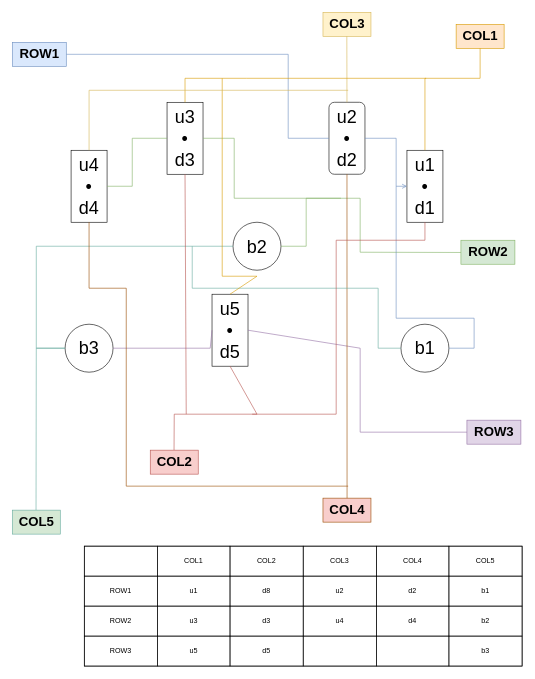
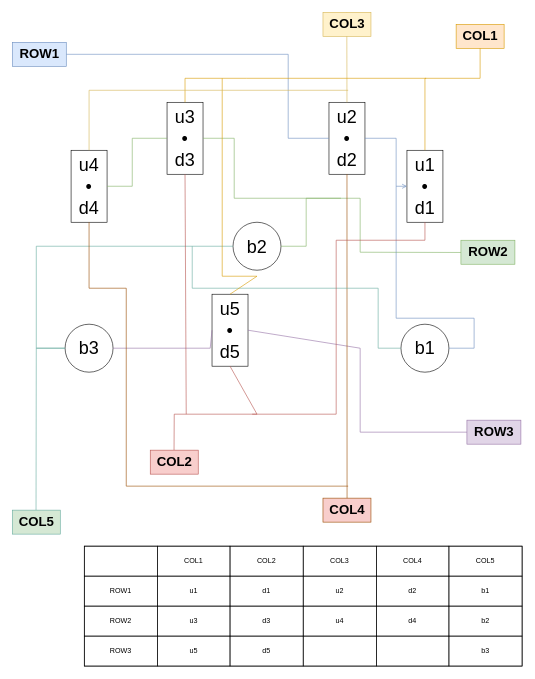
  <mxCell id="0" />
  <mxCell id="1" parent="0" />
  <mxCell id="2" value="u4&lt;br&gt;•&lt;br style=&quot;font-size: 30px;&quot;&gt;d4" style="rounded=0;whiteSpace=wrap;html=1;fontSize=30;" parent="1" vertex="1"><mxGeometry x="118" y="250" width="60" height="120" as="geometry" /></mxCell>
  <mxCell id="3" value="u3&lt;br&gt;•&lt;br style=&quot;font-size: 30px;&quot;&gt;d3" style="rounded=0;whiteSpace=wrap;html=1;fontSize=30;" parent="1" vertex="1"><mxGeometry x="278" y="170" width="60" height="120" as="geometry" /></mxCell>
- <mxCell id="4" value="u2&lt;br&gt;•&lt;br style=&quot;font-size: 30px;&quot;&gt;d2" style="whiteSpace=wrap;html=1;fontSize=30;rounded=1;" parent="1" vertex="1"><mxGeometry x="548" y="170" width="60" height="120" as="geometry" /></mxCell>
+ <mxCell id="4" value="u2&lt;br&gt;•&lt;br style=&quot;font-size: 30px;&quot;&gt;d2" style="rounded=0;whiteSpace=wrap;html=1;fontSize=30;" parent="1" vertex="1"><mxGeometry x="548" y="170" width="60" height="120" as="geometry" /></mxCell>
  <mxCell id="5" value="u1&lt;br&gt;•&lt;br style=&quot;font-size: 30px;&quot;&gt;d1" style="rounded=0;whiteSpace=wrap;html=1;fontSize=30;" parent="1" vertex="1"><mxGeometry x="678" y="250" width="60" height="120" as="geometry" /></mxCell>
  <mxCell id="6" value="u5&lt;br&gt;•&lt;br style=&quot;font-size: 30px;&quot;&gt;d5" style="rounded=0;whiteSpace=wrap;html=1;fontSize=30;" parent="1" vertex="1"><mxGeometry x="353" y="490" width="60" height="120" as="geometry" /></mxCell>
  <mxCell id="7" value="b3" style="ellipse;whiteSpace=wrap;html=1;aspect=fixed;fontSize=30;" parent="1" vertex="1"><mxGeometry x="108" y="540" width="80" height="80" as="geometry" /></mxCell>
  <mxCell id="8" value="b2" style="ellipse;whiteSpace=wrap;html=1;aspect=fixed;fontSize=30;" parent="1" vertex="1"><mxGeometry x="388" y="370" width="80" height="80" as="geometry" /></mxCell>
  <mxCell id="9" value="b1" style="ellipse;whiteSpace=wrap;html=1;aspect=fixed;fontSize=30;" parent="1" vertex="1"><mxGeometry x="668" y="540" width="80" height="80" as="geometry" /></mxCell>
  <mxCell id="10" value="" style="endArrow=open;html=1;rounded=0;entryX=0;entryY=0.5;entryDx=0;entryDy=0;fillColor=#dae8fc;strokeColor=#6c8ebf;exitX=1;exitY=0.5;exitDx=0;exitDy=0;" parent="1" target="5" edge="1" source="4"><mxGeometry width="50" height="50" relative="1" as="geometry"><mxPoint x="608" y="230" as="sourcePoint" /><mxPoint x="738" y="350" as="targetPoint" /><Array as="points"><mxPoint x="660" y="230" /><mxPoint x="660" y="310" /></Array></mxGeometry></mxCell>
  <mxCell id="11" value="" style="endArrow=none;html=1;rounded=0;fillColor=#dae8fc;strokeColor=#6c8ebf;exitX=0;exitY=0.5;exitDx=0;exitDy=0;entryX=1;entryY=0.5;entryDx=0;entryDy=0;entryPerimeter=0;" parent="1" edge="1" target="12" source="4"><mxGeometry width="50" height="50" relative="1" as="geometry"><mxPoint x="730" y="290" as="sourcePoint" /><mxPoint x="760" y="260" as="targetPoint" /><Array as="points"><mxPoint x="480" y="230" /><mxPoint x="480" y="90" /></Array></mxGeometry></mxCell>
  <mxCell id="12" value="ROW1" style="text;html=1;align=center;verticalAlign=middle;resizable=0;points=[];autosize=1;strokeColor=#6c8ebf;fillColor=#dae8fc;fontSize=22;fontStyle=1" parent="1" vertex="1"><mxGeometry y="70" width="90" height="40" as="geometry" x="20" /></mxCell>
  <mxCell id="13" value="" style="endArrow=none;html=1;rounded=0;entryX=0.009;entryY=0.51;entryDx=0;entryDy=0;entryPerimeter=0;fillColor=#d5e8d4;strokeColor=#82b366;exitX=1;exitY=0.5;exitDx=0;exitDy=0;" parent="1" target="14" edge="1" source="3"><mxGeometry width="50" height="50" relative="1" as="geometry"><mxPoint x="700" y="420" as="sourcePoint" /><mxPoint x="750" y="420" as="targetPoint" /><Array as="points"><mxPoint x="390" y="230" /><mxPoint x="390" y="330" /><mxPoint x="600" y="330" /><mxPoint x="600" y="420" /></Array></mxGeometry></mxCell>
  <mxCell id="14" value="ROW2" style="text;html=1;align=center;verticalAlign=middle;resizable=0;points=[];autosize=1;strokeColor=#82b366;fillColor=#d5e8d4;fontSize=22;fontStyle=1" parent="1" vertex="1"><mxGeometry x="768" y="400" width="90" height="40" as="geometry" /></mxCell>
  <mxCell id="15" value="ROW3" style="text;html=1;align=center;verticalAlign=middle;resizable=0;points=[];autosize=1;strokeColor=#9673a6;fillColor=#e1d5e7;fontSize=22;fontStyle=1" parent="1" vertex="1"><mxGeometry x="778" y="700" width="90" height="40" as="geometry" /></mxCell>
  <mxCell id="16" value="" style="endArrow=none;html=1;rounded=0;fillColor=#e1d5e7;strokeColor=#9673a6;exitX=1;exitY=0.5;exitDx=0;exitDy=0;" parent="1" target="15" edge="1" source="6"><mxGeometry width="50" height="50" relative="1" as="geometry"><mxPoint x="710" y="720" as="sourcePoint" /><mxPoint x="660" y="570" as="targetPoint" /><Array as="points"><mxPoint x="600" y="580" /><mxPoint x="600" y="720" /></Array></mxGeometry></mxCell>
  <mxCell id="17" value="" style="endArrow=none;html=1;rounded=0;exitX=0.5;exitY=0.06;exitDx=0;exitDy=0;exitPerimeter=0;fillColor=#ffe6cc;strokeColor=#d79b00;entryX=0.5;entryY=0;entryDx=0;entryDy=0;" parent="1" source="18" edge="1" target="5"><mxGeometry width="50" height="50" relative="1" as="geometry"><mxPoint x="60" y="680" as="sourcePoint" /><mxPoint x="500" y="810" as="targetPoint" /><Array as="points"><mxPoint x="800" y="130" /><mxPoint x="708" y="130" /></Array></mxGeometry></mxCell>
  <mxCell id="18" value="COL1" style="text;html=1;align=center;verticalAlign=middle;resizable=0;points=[];autosize=1;strokeColor=#d79b00;fillColor=#ffe6cc;fontSize=22;fontStyle=1" parent="1" vertex="1"><mxGeometry x="760" y="40" width="80" height="40" as="geometry" /></mxCell>
  <mxCell id="19" value="" style="endArrow=none;html=1;rounded=0;exitX=0.496;exitY=0;exitDx=0;exitDy=0;exitPerimeter=0;fillColor=#f8cecc;strokeColor=#b85450;entryX=0.5;entryY=1;entryDx=0;entryDy=0;" parent="1" source="20" edge="1" target="6"><mxGeometry width="50" height="50" relative="1" as="geometry"><mxPoint x="260" y="930" as="sourcePoint" /><mxPoint x="260" y="530" as="targetPoint" /><Array as="points"><mxPoint x="290" y="690" /><mxPoint x="428" y="690" /></Array></mxGeometry></mxCell>
  <mxCell id="20" value="COL2" style="text;html=1;align=center;verticalAlign=middle;resizable=0;points=[];autosize=1;strokeColor=#b85450;fillColor=#f8cecc;fontSize=22;fontStyle=1" parent="1" vertex="1"><mxGeometry x="250" y="750" width="80" height="40" as="geometry" /></mxCell>
  <mxCell id="21" value="" style="endArrow=none;html=1;rounded=0;exitX=0;exitY=0.5;exitDx=0;exitDy=0;entryX=0.495;entryY=0.007;entryDx=0;entryDy=0;entryPerimeter=0;fillColor=#e1d5e7;strokeColor=#67AB9F;" parent="1" source="7" target="22" edge="1"><mxGeometry width="50" height="50" relative="1" as="geometry"><mxPoint x="595" y="730" as="sourcePoint" /><mxPoint x="597" y="870" as="targetPoint" /><Array as="points"><mxPoint x="60" y="580" /></Array></mxGeometry></mxCell>
  <mxCell id="22" value="COL5" style="text;html=1;align=center;verticalAlign=middle;resizable=0;points=[];autosize=1;strokeColor=#67AB9F;fillColor=#d5e8d4;fontSize=22;fontStyle=1" parent="1" vertex="1"><mxGeometry y="850" width="80" height="40" as="geometry" x="20" /></mxCell>
  <mxCell id="23" value="" style="endArrow=none;html=1;rounded=0;entryX=0.496;entryY=-0.002;entryDx=0;entryDy=0;entryPerimeter=0;fillColor=#fff2cc;strokeColor=#d6b656;exitX=0.5;exitY=0;exitDx=0;exitDy=0;" parent="1" target="24" edge="1" source="4"><mxGeometry width="50" height="50" relative="1" as="geometry"><mxPoint x="568" y="750" as="sourcePoint" /><mxPoint x="568" y="810" as="targetPoint" /></mxGeometry></mxCell>
  <mxCell id="24" value="COL3" style="text;html=1;align=center;verticalAlign=middle;resizable=0;points=[];autosize=1;strokeColor=#d6b656;fillColor=#fff2cc;fontSize=22;fontStyle=1" parent="1" vertex="1"><mxGeometry x="538" y="20" width="80" height="40" as="geometry" /></mxCell>
  <mxCell id="25" value="COL4" style="text;html=1;align=center;verticalAlign=middle;resizable=0;points=[];autosize=1;strokeColor=#994C00;fillColor=#f8cecc;fontSize=22;fontStyle=1;" parent="1" vertex="1"><mxGeometry x="538" y="830" width="80" height="40" as="geometry" /></mxCell>
  <mxCell id="26" value="" style="endArrow=none;html=1;rounded=0;exitX=0.502;exitY=0;exitDx=0;exitDy=0;exitPerimeter=0;fillColor=#f8cecc;strokeColor=#994C00;entryX=0.5;entryY=1;entryDx=0;entryDy=0;" parent="1" source="25" edge="1" target="4"><mxGeometry width="50" height="50" relative="1" as="geometry"><mxPoint x="560" y="890" as="sourcePoint" /><mxPoint x="660" y="750" as="targetPoint" /></mxGeometry></mxCell>
  <mxCell id="27" value="" style="endArrow=none;html=1;rounded=0;exitX=0;exitY=0.5;exitDx=0;exitDy=0;entryX=0;entryY=0.5;entryDx=0;entryDy=0;fillColor=#e1d5e7;strokeColor=#67AB9F;" edge="1" parent="1" source="8" target="7"><mxGeometry width="50" height="50" relative="1" as="geometry"><mxPoint x="138" y="290" as="sourcePoint" /><mxPoint x="90" y="560" as="targetPoint" /><Array as="points"><mxPoint x="60" y="410" /><mxPoint x="60" y="580" /></Array></mxGeometry></mxCell>
  <mxCell id="28" value="" style="endArrow=none;html=1;rounded=0;exitX=0;exitY=0.5;exitDx=0;exitDy=0;fillColor=#e1d5e7;strokeColor=#67AB9F;" edge="1" parent="1" source="9"><mxGeometry width="50" height="50" relative="1" as="geometry"><mxPoint x="128" y="600" as="sourcePoint" /><mxPoint x="320" y="410" as="targetPoint" /><Array as="points"><mxPoint x="630" y="580" /><mxPoint x="630" y="480" /><mxPoint x="320" y="480" /></Array></mxGeometry></mxCell>
  <mxCell id="29" value="" style="endArrow=none;html=1;rounded=0;entryX=1;entryY=0.5;entryDx=0;entryDy=0;fillColor=#dae8fc;strokeColor=#6c8ebf;" edge="1" parent="1" target="9"><mxGeometry width="50" height="50" relative="1" as="geometry"><mxPoint x="660" y="310" as="sourcePoint" /><mxPoint x="688" y="320" as="targetPoint" /><Array as="points"><mxPoint x="660" y="530" /><mxPoint x="790" y="530" /><mxPoint x="790" y="580" /></Array></mxGeometry></mxCell>
  <mxCell id="30" value="" style="endArrow=none;html=1;rounded=0;entryX=0;entryY=0.5;entryDx=0;entryDy=0;fillColor=#d5e8d4;strokeColor=#82b366;exitX=1;exitY=0.5;exitDx=0;exitDy=0;" edge="1" parent="1" source="2" target="3"><mxGeometry width="50" height="50" relative="1" as="geometry"><mxPoint x="348" y="240" as="sourcePoint" /><mxPoint x="779" y="430" as="targetPoint" /><Array as="points"><mxPoint x="220" y="310" /><mxPoint x="220" y="230" /></Array></mxGeometry></mxCell>
  <mxCell id="31" value="" style="endArrow=none;html=1;rounded=0;entryX=0;entryY=0.5;entryDx=0;entryDy=0;fillColor=#d5e8d4;strokeColor=#82b366;exitX=1;exitY=0.5;exitDx=0;exitDy=0;" edge="1" parent="1" source="8"><mxGeometry width="50" height="50" relative="1" as="geometry"><mxPoint x="468" y="410" as="sourcePoint" /><mxPoint x="568" y="330" as="targetPoint" /><Array as="points"><mxPoint x="510" y="410" /><mxPoint x="510" y="330" /></Array></mxGeometry></mxCell>
  <mxCell id="32" value="" style="endArrow=none;html=1;rounded=0;fillColor=#e1d5e7;strokeColor=#9673a6;exitX=1;exitY=0.5;exitDx=0;exitDy=0;entryX=0;entryY=0.5;entryDx=0;entryDy=0;" edge="1" parent="1" source="7" target="6"><mxGeometry width="50" height="50" relative="1" as="geometry"><mxPoint x="468" y="600" as="sourcePoint" /><mxPoint x="788" y="730" as="targetPoint" /><Array as="points"><mxPoint x="350" y="580" /></Array></mxGeometry></mxCell>
  <mxCell id="33" value="" style="endArrow=none;html=1;rounded=0;fillColor=#ffe6cc;strokeColor=#d79b00;entryX=0.5;entryY=0;entryDx=0;entryDy=0;" edge="1" parent="1" target="3"><mxGeometry width="50" height="50" relative="1" as="geometry"><mxPoint x="710" y="130" as="sourcePoint" /><mxPoint x="306" y="170" as="targetPoint" /><Array as="points"><mxPoint x="410" y="130" /><mxPoint x="308" y="130" /></Array></mxGeometry></mxCell>
  <mxCell id="34" value="" style="endArrow=none;html=1;rounded=0;fillColor=#ffe6cc;strokeColor=#d79b00;entryX=0.5;entryY=0;entryDx=0;entryDy=0;" edge="1" parent="1" target="6"><mxGeometry width="50" height="50" relative="1" as="geometry"><mxPoint x="370" y="130" as="sourcePoint" /><mxPoint x="318" y="180" as="targetPoint" /><Array as="points"><mxPoint x="370" y="460" /><mxPoint x="428" y="460" /></Array></mxGeometry></mxCell>
  <mxCell id="35" value="" style="endArrow=none;html=1;rounded=0;fillColor=#f8cecc;strokeColor=#b85450;entryX=0.5;entryY=1;entryDx=0;entryDy=0;" edge="1" parent="1" target="3"><mxGeometry width="50" height="50" relative="1" as="geometry"><mxPoint x="310" y="690" as="sourcePoint" /><mxPoint x="468" y="580" as="targetPoint" /><Array as="points" /></mxGeometry></mxCell>
  <mxCell id="36" value="" style="endArrow=none;html=1;rounded=0;fillColor=#f8cecc;strokeColor=#b85450;entryX=0.5;entryY=1;entryDx=0;entryDy=0;" edge="1" parent="1" target="5"><mxGeometry width="50" height="50" relative="1" as="geometry"><mxPoint x="420" y="690" as="sourcePoint" /><mxPoint x="568" y="580" as="targetPoint" /><Array as="points"><mxPoint x="560" y="690" /><mxPoint x="560" y="400" /><mxPoint x="708" y="400" /></Array></mxGeometry></mxCell>
  <mxCell id="37" value="" style="endArrow=none;html=1;rounded=0;fillColor=#fff2cc;strokeColor=#d6b656;exitX=0.5;exitY=0;exitDx=0;exitDy=0;" edge="1" parent="1" source="2"><mxGeometry width="50" height="50" relative="1" as="geometry"><mxPoint x="588" y="180" as="sourcePoint" /><mxPoint x="580" y="150" as="targetPoint" /><Array as="points"><mxPoint x="148" y="150" /></Array></mxGeometry></mxCell>
  <mxCell id="38" value="" style="endArrow=none;html=1;rounded=0;exitX=0.5;exitY=1;exitDx=0;exitDy=0;fillColor=#f8cecc;strokeColor=#994C00;" edge="1" parent="1" source="2"><mxGeometry width="50" height="50" relative="1" as="geometry"><mxPoint x="588" y="840" as="sourcePoint" /><mxPoint x="580" y="810" as="targetPoint" /><Array as="points"><mxPoint x="148" y="480" /><mxPoint x="210" y="480" /><mxPoint x="210" y="810" /></Array></mxGeometry></mxCell>
  <mxCell id="39" value="" style="childLayout=tableLayout;recursiveResize=0;shadow=0;fillColor=none;" vertex="1" parent="1"><mxGeometry x="140" y="910" width="730" height="200" as="geometry" /></mxCell>
  <mxCell id="40" value="" style="shape=tableRow;horizontal=0;startSize=0;swimlaneHead=0;swimlaneBody=0;top=0;left=0;bottom=0;right=0;dropTarget=0;collapsible=0;recursiveResize=0;expand=0;fontStyle=0;fillColor=none;strokeColor=inherit;" vertex="1" parent="39"><mxGeometry width="730" height="50" as="geometry" /></mxCell>
  <mxCell id="41" value="" style="connectable=0;recursiveResize=0;strokeColor=inherit;fillColor=none;align=center;whiteSpace=wrap;html=1;" vertex="1" parent="40"><mxGeometry width="122" height="50" as="geometry"><mxRectangle width="122" height="50" as="alternateBounds" /></mxGeometry></mxCell>
  <mxCell id="42" value="COL1" style="connectable=0;recursiveResize=0;strokeColor=inherit;fillColor=none;align=center;whiteSpace=wrap;html=1;" vertex="1" parent="40"><mxGeometry x="122" width="121" height="50" as="geometry"><mxRectangle width="121" height="50" as="alternateBounds" /></mxGeometry></mxCell>
  <mxCell id="43" value="COL2" style="connectable=0;recursiveResize=0;strokeColor=inherit;fillColor=none;align=center;whiteSpace=wrap;html=1;" vertex="1" parent="40"><mxGeometry x="243" width="122" height="50" as="geometry"><mxRectangle width="122" height="50" as="alternateBounds" /></mxGeometry></mxCell>
  <mxCell id="44" value="COL3" style="connectable=0;recursiveResize=0;strokeColor=inherit;fillColor=none;align=center;whiteSpace=wrap;html=1;" vertex="1" parent="40"><mxGeometry x="365" width="122" height="50" as="geometry"><mxRectangle width="122" height="50" as="alternateBounds" /></mxGeometry></mxCell>
  <mxCell id="45" value="COL4" style="connectable=0;recursiveResize=0;strokeColor=inherit;fillColor=none;align=center;whiteSpace=wrap;html=1;" vertex="1" parent="40"><mxGeometry x="487" width="121" height="50" as="geometry"><mxRectangle width="121" height="50" as="alternateBounds" /></mxGeometry></mxCell>
  <mxCell id="46" value="COL5" style="connectable=0;recursiveResize=0;strokeColor=inherit;fillColor=none;align=center;whiteSpace=wrap;html=1;" vertex="1" parent="40"><mxGeometry x="608" width="122" height="50" as="geometry"><mxRectangle width="122" height="50" as="alternateBounds" /></mxGeometry></mxCell>
  <mxCell id="47" value="" style="shape=tableRow;horizontal=0;startSize=0;swimlaneHead=0;swimlaneBody=0;top=0;left=0;bottom=0;right=0;dropTarget=0;collapsible=0;recursiveResize=0;expand=0;fontStyle=0;fillColor=none;strokeColor=inherit;" vertex="1" parent="39"><mxGeometry y="50" width="730" height="50" as="geometry" /></mxCell>
  <mxCell id="48" value="ROW1" style="connectable=0;recursiveResize=0;strokeColor=inherit;fillColor=none;align=center;whiteSpace=wrap;html=1;" vertex="1" parent="47"><mxGeometry width="122" height="50" as="geometry"><mxRectangle width="122" height="50" as="alternateBounds" /></mxGeometry></mxCell>
  <mxCell id="49" value="u1" style="connectable=0;recursiveResize=0;strokeColor=inherit;fillColor=none;align=center;whiteSpace=wrap;html=1;" vertex="1" parent="47"><mxGeometry x="122" width="121" height="50" as="geometry"><mxRectangle width="121" height="50" as="alternateBounds" /></mxGeometry></mxCell>
- <mxCell id="50" value="d8" style="connectable=0;recursiveResize=0;strokeColor=inherit;fillColor=none;align=center;whiteSpace=wrap;html=1;" vertex="1" parent="47"><mxGeometry x="243" width="122" height="50" as="geometry"><mxRectangle width="122" height="50" as="alternateBounds" /></mxGeometry></mxCell>
+ <mxCell id="50" value="d1" style="connectable=0;recursiveResize=0;strokeColor=inherit;fillColor=none;align=center;whiteSpace=wrap;html=1;" vertex="1" parent="47"><mxGeometry x="243" width="122" height="50" as="geometry"><mxRectangle width="122" height="50" as="alternateBounds" /></mxGeometry></mxCell>
  <mxCell id="51" value="u2" style="connectable=0;recursiveResize=0;strokeColor=inherit;fillColor=none;align=center;whiteSpace=wrap;html=1;" vertex="1" parent="47"><mxGeometry x="365" width="122" height="50" as="geometry"><mxRectangle width="122" height="50" as="alternateBounds" /></mxGeometry></mxCell>
  <mxCell id="52" value="d2" style="connectable=0;recursiveResize=0;strokeColor=inherit;fillColor=none;align=center;whiteSpace=wrap;html=1;" vertex="1" parent="47"><mxGeometry x="487" width="121" height="50" as="geometry"><mxRectangle width="121" height="50" as="alternateBounds" /></mxGeometry></mxCell>
  <mxCell id="53" value="b1" style="connectable=0;recursiveResize=0;strokeColor=inherit;fillColor=none;align=center;whiteSpace=wrap;html=1;" vertex="1" parent="47"><mxGeometry x="608" width="122" height="50" as="geometry"><mxRectangle width="122" height="50" as="alternateBounds" /></mxGeometry></mxCell>
  <mxCell id="54" style="shape=tableRow;horizontal=0;startSize=0;swimlaneHead=0;swimlaneBody=0;top=0;left=0;bottom=0;right=0;dropTarget=0;collapsible=0;recursiveResize=0;expand=0;fontStyle=0;fillColor=none;strokeColor=inherit;" vertex="1" parent="39"><mxGeometry y="100" width="730" height="50" as="geometry" /></mxCell>
  <mxCell id="55" value="ROW2" style="connectable=0;recursiveResize=0;strokeColor=inherit;fillColor=none;align=center;whiteSpace=wrap;html=1;" vertex="1" parent="54"><mxGeometry width="122" height="50" as="geometry"><mxRectangle width="122" height="50" as="alternateBounds" /></mxGeometry></mxCell>
  <mxCell id="56" value="u3" style="connectable=0;recursiveResize=0;strokeColor=inherit;fillColor=none;align=center;whiteSpace=wrap;html=1;" vertex="1" parent="54"><mxGeometry x="122" width="121" height="50" as="geometry"><mxRectangle width="121" height="50" as="alternateBounds" /></mxGeometry></mxCell>
  <mxCell id="57" value="d3" style="connectable=0;recursiveResize=0;strokeColor=inherit;fillColor=none;align=center;whiteSpace=wrap;html=1;" vertex="1" parent="54"><mxGeometry x="243" width="122" height="50" as="geometry"><mxRectangle width="122" height="50" as="alternateBounds" /></mxGeometry></mxCell>
  <mxCell id="58" value="u4" style="connectable=0;recursiveResize=0;strokeColor=inherit;fillColor=none;align=center;whiteSpace=wrap;html=1;" vertex="1" parent="54"><mxGeometry x="365" width="122" height="50" as="geometry"><mxRectangle width="122" height="50" as="alternateBounds" /></mxGeometry></mxCell>
  <mxCell id="59" value="d4" style="connectable=0;recursiveResize=0;strokeColor=inherit;fillColor=none;align=center;whiteSpace=wrap;html=1;" vertex="1" parent="54"><mxGeometry x="487" width="121" height="50" as="geometry"><mxRectangle width="121" height="50" as="alternateBounds" /></mxGeometry></mxCell>
  <mxCell id="60" value="b2" style="connectable=0;recursiveResize=0;strokeColor=inherit;fillColor=none;align=center;whiteSpace=wrap;html=1;" vertex="1" parent="54"><mxGeometry x="608" width="122" height="50" as="geometry"><mxRectangle width="122" height="50" as="alternateBounds" /></mxGeometry></mxCell>
  <mxCell id="61" style="shape=tableRow;horizontal=0;startSize=0;swimlaneHead=0;swimlaneBody=0;top=0;left=0;bottom=0;right=0;dropTarget=0;collapsible=0;recursiveResize=0;expand=0;fontStyle=0;fillColor=none;strokeColor=inherit;" vertex="1" parent="39"><mxGeometry y="150" width="730" height="50" as="geometry" /></mxCell>
  <mxCell id="62" value="ROW3" style="connectable=0;recursiveResize=0;strokeColor=inherit;fillColor=none;align=center;whiteSpace=wrap;html=1;" vertex="1" parent="61"><mxGeometry width="122" height="50" as="geometry"><mxRectangle width="122" height="50" as="alternateBounds" /></mxGeometry></mxCell>
  <mxCell id="63" value="u5" style="connectable=0;recursiveResize=0;strokeColor=inherit;fillColor=none;align=center;whiteSpace=wrap;html=1;" vertex="1" parent="61"><mxGeometry x="122" width="121" height="50" as="geometry"><mxRectangle width="121" height="50" as="alternateBounds" /></mxGeometry></mxCell>
  <mxCell id="64" value="d5" style="connectable=0;recursiveResize=0;strokeColor=inherit;fillColor=none;align=center;whiteSpace=wrap;html=1;" vertex="1" parent="61"><mxGeometry x="243" width="122" height="50" as="geometry"><mxRectangle width="122" height="50" as="alternateBounds" /></mxGeometry></mxCell>
  <mxCell id="65" style="connectable=0;recursiveResize=0;strokeColor=inherit;fillColor=none;align=center;whiteSpace=wrap;html=1;" vertex="1" parent="61"><mxGeometry x="365" width="122" height="50" as="geometry"><mxRectangle width="122" height="50" as="alternateBounds" /></mxGeometry></mxCell>
  <mxCell id="66" style="connectable=0;recursiveResize=0;strokeColor=inherit;fillColor=none;align=center;whiteSpace=wrap;html=1;" vertex="1" parent="61"><mxGeometry x="487" width="121" height="50" as="geometry"><mxRectangle width="121" height="50" as="alternateBounds" /></mxGeometry></mxCell>
  <mxCell id="67" value="b3" style="connectable=0;recursiveResize=0;strokeColor=inherit;fillColor=none;align=center;whiteSpace=wrap;html=1;" vertex="1" parent="61"><mxGeometry x="608" width="122" height="50" as="geometry"><mxRectangle width="122" height="50" as="alternateBounds" /></mxGeometry></mxCell>
